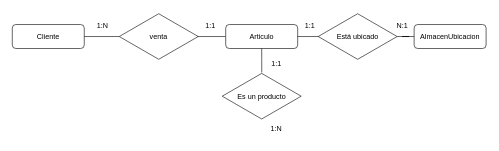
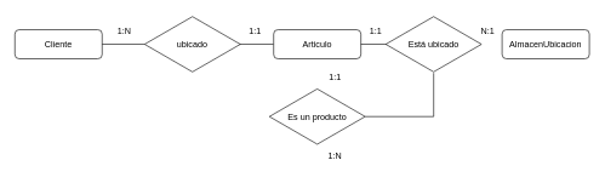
  <mxCell id="0" />
  <mxCell id="1" parent="0" />
  <mxCell id="2" style="edgeStyle=orthogonalEdgeStyle;rounded=0;orthogonalLoop=1;jettySize=auto;html=1;exitX=0;exitY=0.5;exitDx=0;exitDy=0;entryX=0.97;entryY=0.5;entryDx=0;entryDy=0;entryPerimeter=0;endArrow=none;endFill=0;" edge="1" parent="1" source="3" target="9"><mxGeometry relative="1" as="geometry" /></mxCell>
  <mxCell id="3" value="Articulo" style="rounded=1;whiteSpace=wrap;html=1;" vertex="1" parent="1"><mxGeometry x="375.83" y="40" width="120" height="40" as="geometry" /></mxCell>
  <mxCell id="4" value="Cliente" style="rounded=1;whiteSpace=wrap;html=1;" vertex="1" parent="1"><mxGeometry x="20" y="40" width="120" height="40" as="geometry" /></mxCell>
  <mxCell id="5" value="AlmacenUbicacion" style="rounded=1;whiteSpace=wrap;html=1;" vertex="1" parent="1"><mxGeometry x="690" y="40" width="120" height="40" as="geometry" /></mxCell>
- <mxCell id="6" style="edgeStyle=orthogonalEdgeStyle;rounded=0;orthogonalLoop=1;jettySize=auto;html=1;entryX=0.5;entryY=1;entryDx=0;entryDy=0;endArrow=none;endFill=0;" edge="1" parent="1" source="7" target="3"><mxGeometry relative="1" as="geometry" /></mxCell>
+ <mxCell id="6" style="edgeStyle=orthogonalEdgeStyle;rounded=0;orthogonalLoop=1;jettySize=auto;html=1;endArrow=none;endFill=0;" edge="1" parent="1" source="7" target="12"><mxGeometry relative="1" as="geometry" /></mxCell>
  <mxCell id="7" value="Es un producto" style="html=1;whiteSpace=wrap;aspect=fixed;shape=isoRectangle;" vertex="1" parent="1"><mxGeometry x="370" y="120" width="131.67" height="79" as="geometry" /></mxCell>
  <mxCell id="8" style="edgeStyle=orthogonalEdgeStyle;rounded=0;orthogonalLoop=1;jettySize=auto;html=1;entryX=1;entryY=0.5;entryDx=0;entryDy=0;endArrow=none;endFill=0;" edge="1" parent="1" source="9" target="4"><mxGeometry relative="1" as="geometry" /></mxCell>
- <mxCell id="9" value="venta" style="html=1;whiteSpace=wrap;aspect=fixed;shape=isoRectangle;" vertex="1" parent="1"><mxGeometry x="198.33" y="20.5" width="131.67" height="79" as="geometry" /></mxCell>
+ <mxCell id="9" value="ubicado" style="html=1;whiteSpace=wrap;aspect=fixed;shape=isoRectangle;" vertex="1" parent="1"><mxGeometry x="198.33" y="20.5" width="131.67" height="79" as="geometry" /></mxCell>
  <mxCell id="10" style="edgeStyle=orthogonalEdgeStyle;rounded=0;orthogonalLoop=1;jettySize=auto;html=1;entryX=1;entryY=0.5;entryDx=0;entryDy=0;endArrow=none;endFill=0;exitX=0.008;exitY=0.5;exitDx=0;exitDy=0;exitPerimeter=0;" edge="1" parent="1" source="12" target="3"><mxGeometry relative="1" as="geometry"><mxPoint x="526.67" y="60.034" as="sourcePoint" /></mxGeometry></mxCell>
- <mxCell id="11" style="edgeStyle=orthogonalEdgeStyle;rounded=0;orthogonalLoop=1;jettySize=auto;html=1;entryX=0;entryY=0.5;entryDx=0;entryDy=0;endArrow=none;endFill=0;" edge="1" parent="1" source="12" target="5"><mxGeometry relative="1" as="geometry" /></mxCell>
  <mxCell id="12" value="Está ubicado" style="html=1;whiteSpace=wrap;aspect=fixed;shape=isoRectangle;" vertex="1" parent="1"><mxGeometry x="530" y="20.5" width="131.67" height="79" as="geometry" /></mxCell>
  <mxCell id="13" value="1:1" style="text;html=1;align=center;verticalAlign=middle;resizable=0;points=[];autosize=1;strokeColor=none;fillColor=none;" vertex="1" parent="1"><mxGeometry x="330" y="28" width="40" height="30" as="geometry" /></mxCell>
  <mxCell id="14" value="1:N" style="text;html=1;align=center;verticalAlign=middle;resizable=0;points=[];autosize=1;strokeColor=none;fillColor=none;" vertex="1" parent="1"><mxGeometry x="150" y="28" width="40" height="30" as="geometry" /></mxCell>
  <mxCell id="15" value="1:1" style="text;html=1;align=center;verticalAlign=middle;resizable=0;points=[];autosize=1;strokeColor=none;fillColor=none;" vertex="1" parent="1"><mxGeometry x="440" y="90" width="40" height="30" as="geometry" /></mxCell>
  <mxCell id="16" value="1:N" style="text;html=1;align=center;verticalAlign=middle;resizable=0;points=[];autosize=1;strokeColor=none;fillColor=none;" vertex="1" parent="1"><mxGeometry x="440" y="199" width="40" height="30" as="geometry" /></mxCell>
  <mxCell id="17" value="1:1" style="text;html=1;align=center;verticalAlign=middle;resizable=0;points=[];autosize=1;strokeColor=none;fillColor=none;" vertex="1" parent="1"><mxGeometry x="495.83" y="28" width="40" height="30" as="geometry" /></mxCell>
  <mxCell id="18" value="N:1" style="text;html=1;align=center;verticalAlign=middle;resizable=0;points=[];autosize=1;strokeColor=none;fillColor=none;" vertex="1" parent="1"><mxGeometry x="650" y="28" width="40" height="30" as="geometry" /></mxCell>
